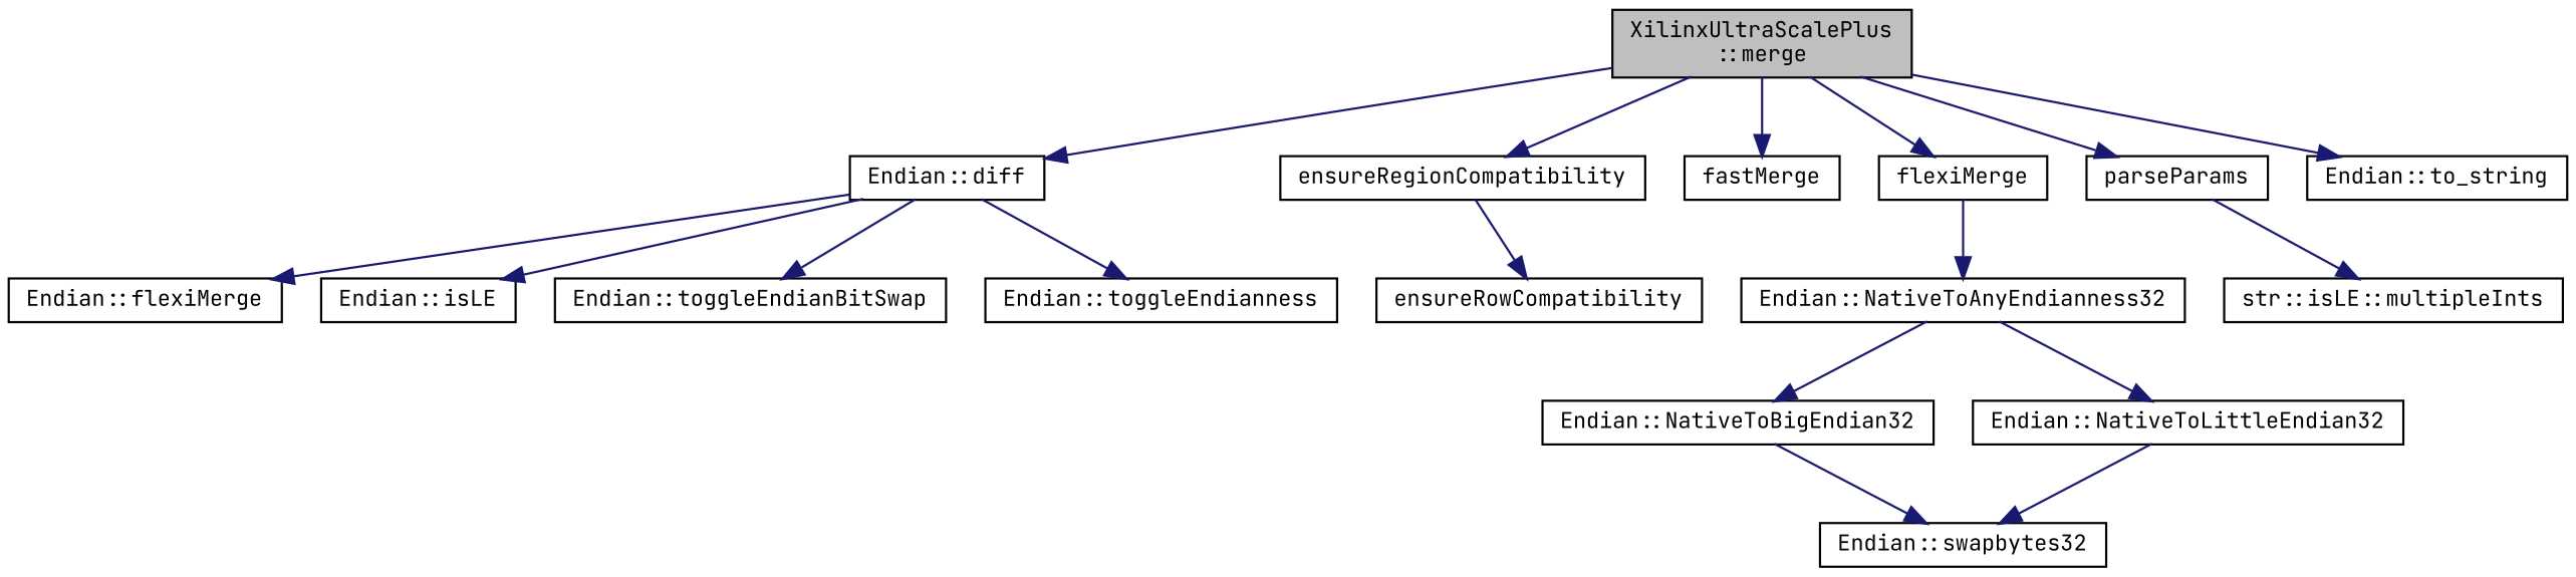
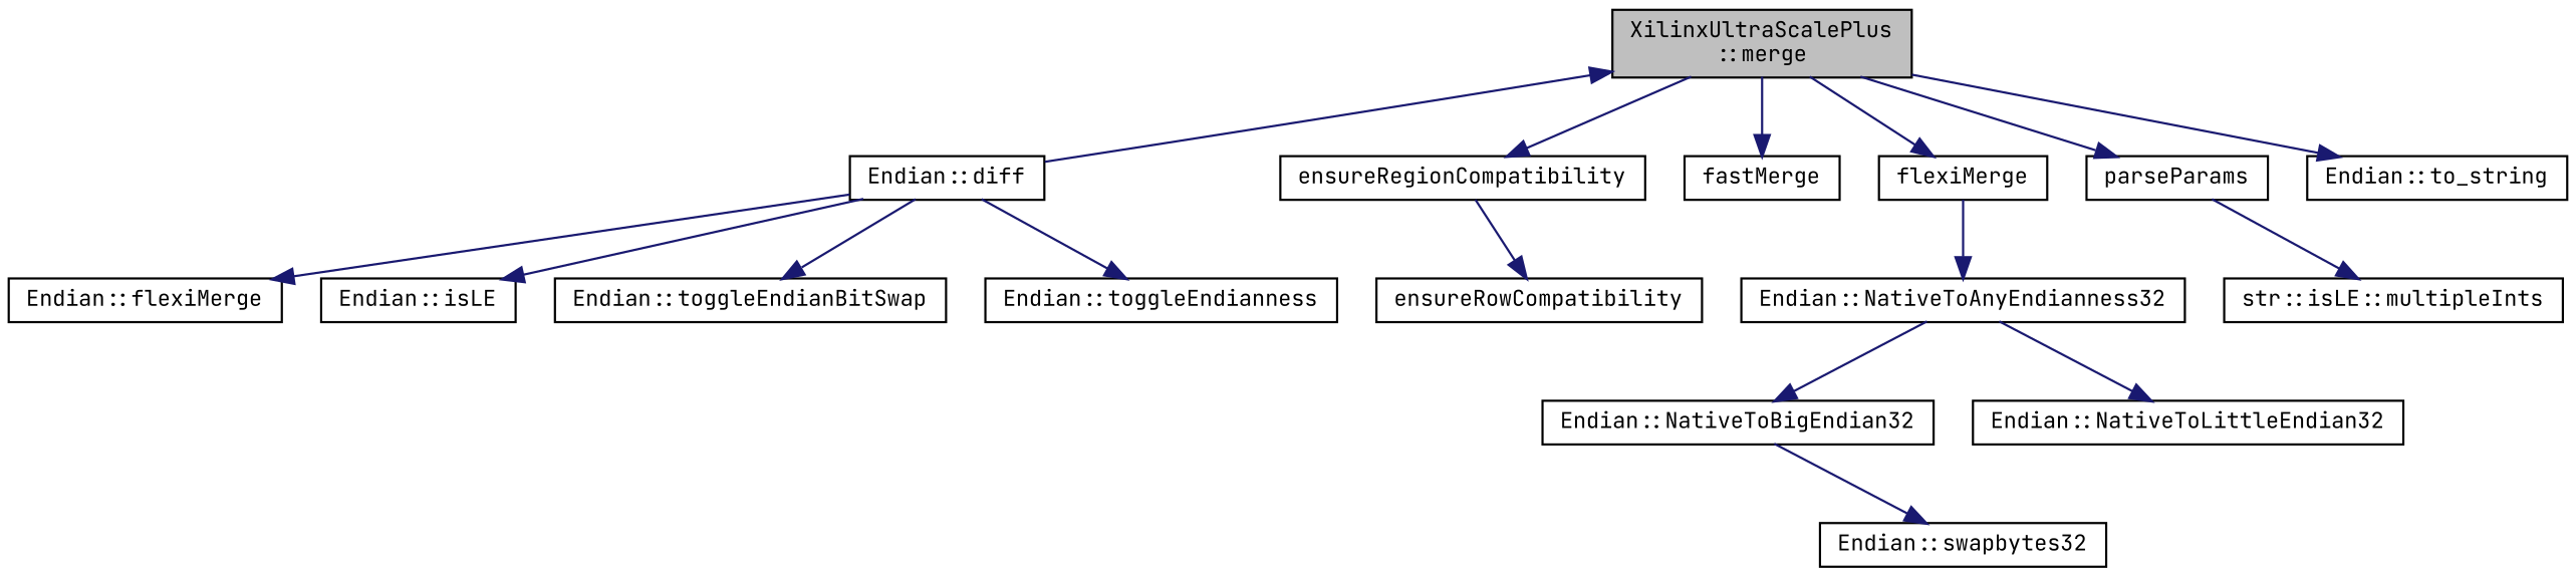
  digraph {
    fontname="JetBrains Mono"
    rankdir=TB
    node [color=black fillcolor=white fontname="JetBrains Mono" fontsize=10 shape=record style=filled]
    edge [color=midnightblue fontname="JetBrains Mono" fontsize=10 labelfontname=Helvetica labelfontsize=10 style=solid]
    n1 [fillcolor=grey75 fontcolor=black height=0.2 label="XilinxUltraScalePlus\l::merge" width=0.4]
    n2 [height=0.2 label="Endian::diff" width=0.4]
    n3 [height=0.2 label=ensureRegionCompatibility width=0.4]
    n4 [height=0.2 label=fastMerge width=0.4]
    n5 [height=0.2 label=flexiMerge width=0.4]
    n6 [height=0.2 label=parseParams width=0.4]
    n7 [height=0.2 label="Endian::to_string" width=0.4]
    n8 [height=0.2 label="Endian::flexiMerge" width=0.4]
    n9 [height=0.2 label="Endian::isLE" width=0.4]
    n10 [height=0.2 label="Endian::toggleEndianBitSwap" width=0.4]
    n11 [height=0.2 label="Endian::toggleEndianness" width=0.4]
    n12 [height=0.2 label=ensureRowCompatibility width=0.4]
    n13 [height=0.2 label="Endian::NativeToAnyEndianness32" width=0.4]
    n14 [height=0.2 label="str::isLE::multipleInts" width=0.4]
    n15 [height=0.2 label="Endian::NativeToBigEndian32" width=0.4]
    n16 [height=0.2 label="Endian::NativeToLittleEndian32" width=0.4]
    n17 [height=0.2 label="Endian::swapbytes32" width=0.4]
-   n1 -> n2
+   n2 -> n1
    n1 -> n3
    n1 -> n4
    n1 -> n5
    n1 -> n6
    n1 -> n7
    n2 -> n8
    n2 -> n9
    n2 -> n10
    n2 -> n11
    n3 -> n12
    n5 -> n13
    n6 -> n14
    n13 -> n15
    n13 -> n16
    n15 -> n17
-   n16 -> n17
  }
